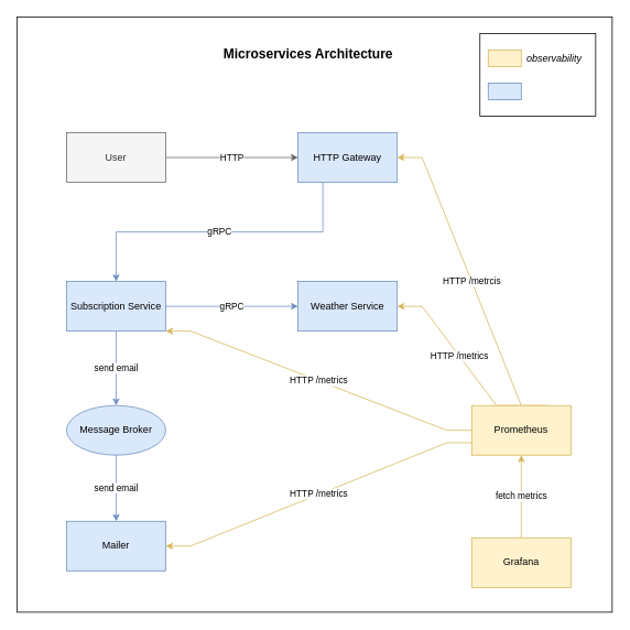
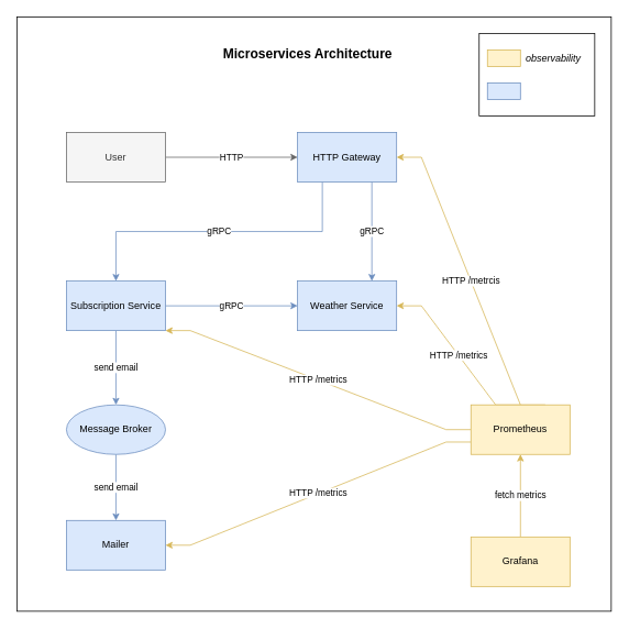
  <mxCell id="0" />
  <mxCell id="1" parent="0" />
  <mxCell id="2" value="" style="rounded=0;whiteSpace=wrap;html=1;" vertex="1" parent="1"><mxGeometry x="20" y="20" width="720" height="720" as="geometry" /></mxCell>
  <mxCell id="3" value="gRPC" style="edgeStyle=orthogonalEdgeStyle;rounded=0;orthogonalLoop=1;jettySize=auto;html=1;exitX=0.25;exitY=1;exitDx=0;exitDy=0;fillColor=#dae8fc;strokeColor=#6c8ebf;" edge="1" parent="1" source="5" target="8"><mxGeometry relative="1" as="geometry" /></mxCell>
+ <mxCell id="4" value="gRPC" style="edgeStyle=orthogonalEdgeStyle;rounded=0;orthogonalLoop=1;jettySize=auto;html=1;exitX=0.75;exitY=1;exitDx=0;exitDy=0;entryX=0.75;entryY=0;entryDx=0;entryDy=0;fillColor=#dae8fc;strokeColor=#6c8ebf;" edge="1" parent="1" source="5" target="9"><mxGeometry relative="1" as="geometry" /></mxCell>
  <mxCell id="5" value="HTTP Gateway" style="rounded=0;whiteSpace=wrap;html=1;fillColor=#dae8fc;strokeColor=#6c8ebf;" vertex="1" parent="1"><mxGeometry x="360" y="160" width="120" height="60" as="geometry" /></mxCell>
  <mxCell id="6" value="gRPC" style="edgeStyle=orthogonalEdgeStyle;rounded=0;orthogonalLoop=1;jettySize=auto;html=1;exitX=1;exitY=0.5;exitDx=0;exitDy=0;entryX=0;entryY=0.5;entryDx=0;entryDy=0;fillColor=#dae8fc;strokeColor=#6c8ebf;" edge="1" parent="1" source="8" target="9"><mxGeometry relative="1" as="geometry" /></mxCell>
  <mxCell id="7" value="send email" style="edgeStyle=orthogonalEdgeStyle;rounded=0;orthogonalLoop=1;jettySize=auto;html=1;exitX=0.5;exitY=1;exitDx=0;exitDy=0;entryX=0.5;entryY=0;entryDx=0;entryDy=0;fillColor=#dae8fc;strokeColor=#6c8ebf;" edge="1" parent="1" source="8" target="13"><mxGeometry relative="1" as="geometry" /></mxCell>
  <mxCell id="8" value="Subscription Service" style="rounded=0;whiteSpace=wrap;html=1;fillColor=#dae8fc;strokeColor=#6c8ebf;" vertex="1" parent="1"><mxGeometry x="80" y="340" width="120" height="60" as="geometry" /></mxCell>
  <mxCell id="9" value="Weather Service" style="rounded=0;whiteSpace=wrap;html=1;fillColor=#dae8fc;strokeColor=#6c8ebf;" vertex="1" parent="1"><mxGeometry x="360" y="340" width="120" height="60" as="geometry" /></mxCell>
  <mxCell id="10" value="HTTP" style="edgeStyle=orthogonalEdgeStyle;rounded=0;orthogonalLoop=1;jettySize=auto;html=1;exitX=1;exitY=0.5;exitDx=0;exitDy=0;entryX=0;entryY=0.5;entryDx=0;entryDy=0;fillColor=#f5f5f5;strokeColor=#666666;" edge="1" parent="1" source="11" target="5"><mxGeometry relative="1" as="geometry" /></mxCell>
  <mxCell id="11" value="User" style="rounded=0;whiteSpace=wrap;html=1;fillColor=#f5f5f5;strokeColor=#666666;fontColor=#333333;" vertex="1" parent="1"><mxGeometry x="80" y="160" width="120" height="60" as="geometry" /></mxCell>
  <mxCell id="12" value="send email" style="edgeStyle=orthogonalEdgeStyle;rounded=0;orthogonalLoop=1;jettySize=auto;html=1;exitX=0.5;exitY=1;exitDx=0;exitDy=0;entryX=0.5;entryY=0;entryDx=0;entryDy=0;fillColor=#dae8fc;strokeColor=#6c8ebf;" edge="1" parent="1" source="13" target="14"><mxGeometry relative="1" as="geometry" /></mxCell>
  <mxCell id="13" value="Message Broker" style="ellipse;whiteSpace=wrap;html=1;fillColor=#dae8fc;strokeColor=#6c8ebf;" vertex="1" parent="1"><mxGeometry x="80" y="490" width="120" height="60" as="geometry" /></mxCell>
  <mxCell id="14" value="Mailer" style="rounded=0;whiteSpace=wrap;html=1;fillColor=#dae8fc;strokeColor=#6c8ebf;" vertex="1" parent="1"><mxGeometry x="80" y="630" width="120" height="60" as="geometry" /></mxCell>
  <mxCell id="15" value="HTTP /metrics" style="rounded=0;orthogonalLoop=1;jettySize=auto;html=1;exitX=0.5;exitY=0;exitDx=0;exitDy=0;entryX=1;entryY=0.5;entryDx=0;entryDy=0;edgeStyle=entityRelationEdgeStyle;fillColor=#fff2cc;strokeColor=#d6b656;" edge="1" parent="1" source="19" target="9"><mxGeometry relative="1" as="geometry" /></mxCell>
  <mxCell id="16" value="HTTP /metrics" style="rounded=0;orthogonalLoop=1;jettySize=auto;html=1;exitX=0;exitY=0.5;exitDx=0;exitDy=0;entryX=1;entryY=1;entryDx=0;entryDy=0;edgeStyle=entityRelationEdgeStyle;fillColor=#fff2cc;strokeColor=#d6b656;" edge="1" parent="1" source="19" target="8"><mxGeometry relative="1" as="geometry" /></mxCell>
  <mxCell id="17" value="HTTP /metrics" style="rounded=0;orthogonalLoop=1;jettySize=auto;html=1;exitX=0;exitY=0.75;exitDx=0;exitDy=0;entryX=1;entryY=0.5;entryDx=0;entryDy=0;edgeStyle=entityRelationEdgeStyle;fillColor=#fff2cc;strokeColor=#d6b656;" edge="1" parent="1" source="19" target="14"><mxGeometry relative="1" as="geometry" /></mxCell>
  <mxCell id="18" value="HTTP /metrcis" style="edgeStyle=entityRelationEdgeStyle;rounded=0;orthogonalLoop=1;jettySize=auto;html=1;exitX=0.75;exitY=0;exitDx=0;exitDy=0;entryX=1;entryY=0.5;entryDx=0;entryDy=0;elbow=vertical;fillColor=#fff2cc;strokeColor=#d6b656;" edge="1" parent="1" source="19" target="5"><mxGeometry relative="1" as="geometry" /></mxCell>
  <mxCell id="19" value="Prometheus" style="rounded=0;whiteSpace=wrap;html=1;fillColor=#fff2cc;strokeColor=#d6b656;" vertex="1" parent="1"><mxGeometry x="570" y="490" width="120" height="60" as="geometry" /></mxCell>
  <mxCell id="20" value="fetch metrics" style="edgeStyle=orthogonalEdgeStyle;rounded=0;orthogonalLoop=1;jettySize=auto;html=1;exitX=0.5;exitY=0;exitDx=0;exitDy=0;entryX=0.5;entryY=1;entryDx=0;entryDy=0;fillColor=#fff2cc;strokeColor=#d6b656;" edge="1" parent="1" source="21" target="19"><mxGeometry relative="1" as="geometry" /></mxCell>
  <mxCell id="21" value="Grafana" style="rounded=0;whiteSpace=wrap;html=1;fillColor=#fff2cc;strokeColor=#d6b656;" vertex="1" parent="1"><mxGeometry x="570" y="650" width="120" height="60" as="geometry" /></mxCell>
  <mxCell id="22" value="" style="group" connectable="0" vertex="1" parent="1"><mxGeometry x="580" y="40" width="140" height="100" as="geometry" /></mxCell>
  <mxCell id="23" value="" style="rounded=0;whiteSpace=wrap;html=1;" vertex="1" parent="22"><mxGeometry width="140" height="100" as="geometry" /></mxCell>
  <mxCell id="24" value="" style="rounded=0;whiteSpace=wrap;html=1;fillColor=#fff2cc;strokeColor=#d6b656;" vertex="1" parent="22"><mxGeometry x="10" y="20" width="40" height="20" as="geometry" /></mxCell>
  <mxCell id="25" value="&lt;i&gt;observability&lt;/i&gt;" style="text;html=1;align=center;verticalAlign=middle;whiteSpace=wrap;rounded=0;" vertex="1" parent="22"><mxGeometry x="50" y="15" width="80" height="30" as="geometry" /></mxCell>
  <mxCell id="26" value="" style="rounded=0;whiteSpace=wrap;html=1;fillColor=#dae8fc;strokeColor=#6c8ebf;" vertex="1" parent="22"><mxGeometry x="10" y="60" width="40" height="20" as="geometry" /></mxCell>
  <mxCell id="27" value="&lt;font style=&quot;font-size: 16px;&quot;&gt;&lt;b style=&quot;&quot;&gt;Microservices Architecture&lt;/b&gt;&lt;/font&gt;" style="text;html=1;align=center;verticalAlign=middle;whiteSpace=wrap;rounded=0;" vertex="1" parent="1"><mxGeometry x="260" y="40" width="225" height="50" as="geometry" /></mxCell>
